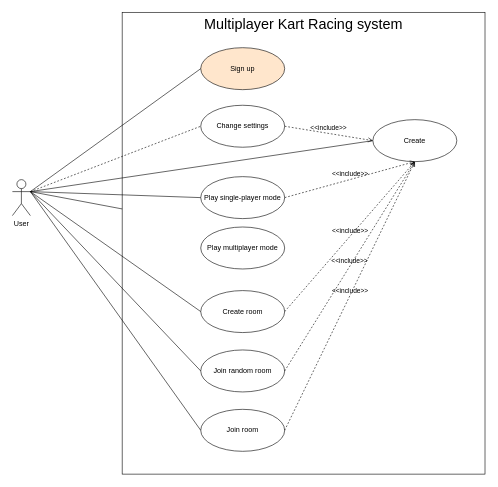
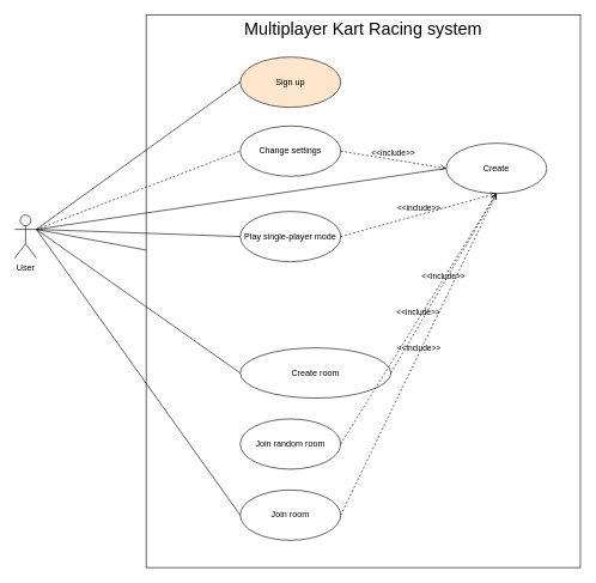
  <mxCell id="0" />
  <mxCell id="1" parent="0" />
  <mxCell id="2" value="&lt;font style=&quot;font-size: 24px&quot;&gt;Multiplayer Kart Racing system&lt;/font&gt;" style="rounded=0;whiteSpace=wrap;html=1;verticalAlign=top;" parent="1" vertex="1"><mxGeometry x="203" y="20" width="605" height="770" as="geometry" /></mxCell>
  <mxCell id="3" value="User" style="shape=umlActor;verticalLabelPosition=bottom;verticalAlign=top;html=1;" parent="1" vertex="1"><mxGeometry x="20" y="299" width="30" height="60" as="geometry" /></mxCell>
  <mxCell id="4" value="Create" style="ellipse;whiteSpace=wrap;html=1;verticalAlign=middle;" parent="1" vertex="1"><mxGeometry x="621" y="199" width="140" height="70" as="geometry" /></mxCell>
  <mxCell id="5" value="Sign up" style="ellipse;whiteSpace=wrap;html=1;verticalAlign=middle;fillColor=#ffe6cc;" parent="1" vertex="1"><mxGeometry x="334" y="79" width="140" height="70" as="geometry" /></mxCell>
  <mxCell id="6" value="Play single-player mode" style="ellipse;whiteSpace=wrap;html=1;verticalAlign=middle;" parent="1" vertex="1"><mxGeometry x="334" y="294" width="140" height="70" as="geometry" /></mxCell>
- <mxCell id="7" value="Play multiplayer mode" style="ellipse;whiteSpace=wrap;html=1;verticalAlign=middle;" parent="1" vertex="1"><mxGeometry x="334" y="378" width="140" height="70" as="geometry" /></mxCell>
  <mxCell id="8" value="" style="endArrow=none;html=1;entryX=0;entryY=0.5;entryDx=0;entryDy=0;exitX=1;exitY=0.333;exitDx=0;exitDy=0;exitPerimeter=0;" parent="1" source="3" target="5" edge="1"><mxGeometry width="50" height="50" relative="1" as="geometry"><mxPoint x="56" y="245" as="sourcePoint" /><mxPoint x="118" y="396" as="targetPoint" /></mxGeometry></mxCell>
  <mxCell id="9" value="" style="endArrow=none;html=1;entryX=0;entryY=0.5;entryDx=0;entryDy=0;exitX=1;exitY=0.333;exitDx=0;exitDy=0;exitPerimeter=0;" parent="1" target="4" edge="1" source="3"><mxGeometry width="50" height="50" relative="1" as="geometry"><mxPoint x="98" y="316" as="sourcePoint" /><mxPoint x="218" y="286" as="targetPoint" /></mxGeometry></mxCell>
  <mxCell id="10" value="" style="endArrow=none;html=1;entryX=0;entryY=0.5;entryDx=0;entryDy=0;exitX=1;exitY=0.333;exitDx=0;exitDy=0;exitPerimeter=0;" parent="1" source="3" target="6" edge="1"><mxGeometry width="50" height="50" relative="1" as="geometry"><mxPoint x="78" y="466" as="sourcePoint" /><mxPoint x="128" y="416" as="targetPoint" /></mxGeometry></mxCell>
  <mxCell id="11" value="" style="endArrow=none;html=1;exitX=1;exitY=0.333;exitDx=0;exitDy=0;exitPerimeter=0;" parent="1" source="3" target="2" edge="1"><mxGeometry width="50" height="50" relative="1" as="geometry"><mxPoint x="128" y="446" as="sourcePoint" /><mxPoint x="178" y="396" as="targetPoint" /></mxGeometry></mxCell>
  <mxCell id="12" style="edgeStyle=orthogonalEdgeStyle;rounded=0;orthogonalLoop=1;jettySize=auto;html=1;exitX=0.5;exitY=1;exitDx=0;exitDy=0;" parent="1" source="2" target="2" edge="1"><mxGeometry relative="1" as="geometry" /></mxCell>
  <mxCell id="13" value="&amp;lt;&amp;lt;include&amp;gt;&amp;gt;" style="html=1;verticalAlign=bottom;labelBackgroundColor=none;endArrow=open;endFill=0;dashed=1;entryX=0.5;entryY=1;entryDx=0;entryDy=0;exitX=1;exitY=0.5;exitDx=0;exitDy=0;" parent="1" source="6" target="4" edge="1"><mxGeometry width="160" relative="1" as="geometry"><mxPoint x="371" y="369" as="sourcePoint" /><mxPoint x="531" y="369" as="targetPoint" /></mxGeometry></mxCell>
- <mxCell id="14" value="Create room" style="ellipse;whiteSpace=wrap;html=1;" vertex="1" parent="1"><mxGeometry x="334" y="484" width="140" height="70" as="geometry" /></mxCell>
+ <mxCell id="14" value="Create room" style="ellipse;whiteSpace=wrap;html=1;" vertex="1" parent="1"><mxGeometry x="334" y="484" width="210" height="70" as="geometry" /></mxCell>
  <mxCell id="15" value="Join random room" style="ellipse;whiteSpace=wrap;html=1;" vertex="1" parent="1"><mxGeometry x="334" y="583" width="140" height="70" as="geometry" /></mxCell>
  <mxCell id="16" value="Join room" style="ellipse;whiteSpace=wrap;html=1;" vertex="1" parent="1"><mxGeometry x="334" y="682" width="140" height="70" as="geometry" /></mxCell>
  <mxCell id="17" value="Change settings" style="ellipse;whiteSpace=wrap;html=1;" vertex="1" parent="1"><mxGeometry x="334" y="175" width="140" height="70" as="geometry" /></mxCell>
  <mxCell id="18" value="&amp;lt;&amp;lt;include&amp;gt;&amp;gt;" style="html=1;verticalAlign=bottom;labelBackgroundColor=none;endArrow=open;endFill=0;dashed=1;entryX=0.5;entryY=1;entryDx=0;entryDy=0;exitX=1;exitY=0.5;exitDx=0;exitDy=0;" edge="1" parent="1" source="14" target="4"><mxGeometry width="160" relative="1" as="geometry"><mxPoint x="385" y="356" as="sourcePoint" /><mxPoint x="678" y="301" as="targetPoint" /></mxGeometry></mxCell>
  <mxCell id="19" value="&amp;lt;&amp;lt;include&amp;gt;&amp;gt;" style="html=1;verticalAlign=bottom;labelBackgroundColor=none;endArrow=open;endFill=0;dashed=1;entryX=0;entryY=0.5;entryDx=0;entryDy=0;exitX=1;exitY=0.5;exitDx=0;exitDy=0;" edge="1" parent="1" source="17" target="4"><mxGeometry width="160" relative="1" as="geometry"><mxPoint x="409" y="219" as="sourcePoint" /><mxPoint x="569" y="219" as="targetPoint" /></mxGeometry></mxCell>
  <mxCell id="20" value="&amp;lt;&amp;lt;include&amp;gt;&amp;gt;" style="html=1;verticalAlign=bottom;labelBackgroundColor=none;endArrow=open;endFill=0;dashed=1;entryX=0.5;entryY=1;entryDx=0;entryDy=0;exitX=1;exitY=0.5;exitDx=0;exitDy=0;" edge="1" parent="1" source="15" target="4"><mxGeometry width="160" relative="1" as="geometry"><mxPoint x="590" y="528" as="sourcePoint" /><mxPoint x="668" y="291" as="targetPoint" /></mxGeometry></mxCell>
  <mxCell id="21" value="&amp;lt;&amp;lt;include&amp;gt;&amp;gt;" style="html=1;verticalAlign=bottom;labelBackgroundColor=none;endArrow=open;endFill=0;dashed=1;entryX=0.5;entryY=1;entryDx=0;entryDy=0;exitX=1;exitY=0.5;exitDx=0;exitDy=0;" edge="1" parent="1" source="16" target="4"><mxGeometry width="160" relative="1" as="geometry"><mxPoint x="633" y="560" as="sourcePoint" /><mxPoint x="793" y="560" as="targetPoint" /></mxGeometry></mxCell>
  <mxCell id="22" value="" style="endArrow=none;html=1;entryX=0;entryY=0.5;entryDx=0;entryDy=0;exitX=1;exitY=0.333;exitDx=0;exitDy=0;exitPerimeter=0;" edge="1" parent="1" source="3" target="14"><mxGeometry width="50" height="50" relative="1" as="geometry"><mxPoint x="62" y="473" as="sourcePoint" /><mxPoint x="112" y="423" as="targetPoint" /></mxGeometry></mxCell>
- <mxCell id="23" value="" style="endArrow=none;html=1;entryX=0;entryY=0.5;entryDx=0;entryDy=0;exitX=1;exitY=0.333;exitDx=0;exitDy=0;exitPerimeter=0;" edge="1" parent="1" source="3" target="15"><mxGeometry width="50" height="50" relative="1" as="geometry"><mxPoint x="165" y="518" as="sourcePoint" /><mxPoint x="215" y="468" as="targetPoint" /></mxGeometry></mxCell>
  <mxCell id="24" value="" style="endArrow=none;html=1;entryX=0;entryY=0.5;entryDx=0;entryDy=0;exitX=1;exitY=0.333;exitDx=0;exitDy=0;exitPerimeter=0;" edge="1" parent="1" source="3" target="16"><mxGeometry width="50" height="50" relative="1" as="geometry"><mxPoint x="133" y="640" as="sourcePoint" /><mxPoint x="183" y="590" as="targetPoint" /></mxGeometry></mxCell>
  <mxCell id="25" value="" style="endArrow=none;html=1;entryX=0;entryY=0.5;entryDx=0;entryDy=0;exitX=1;exitY=0.333;exitDx=0;exitDy=0;exitPerimeter=0;dashed=1;" edge="1" parent="1" source="3" target="17"><mxGeometry width="50" height="50" relative="1" as="geometry"><mxPoint x="70" y="514" as="sourcePoint" /><mxPoint x="120" y="464" as="targetPoint" /></mxGeometry></mxCell>
